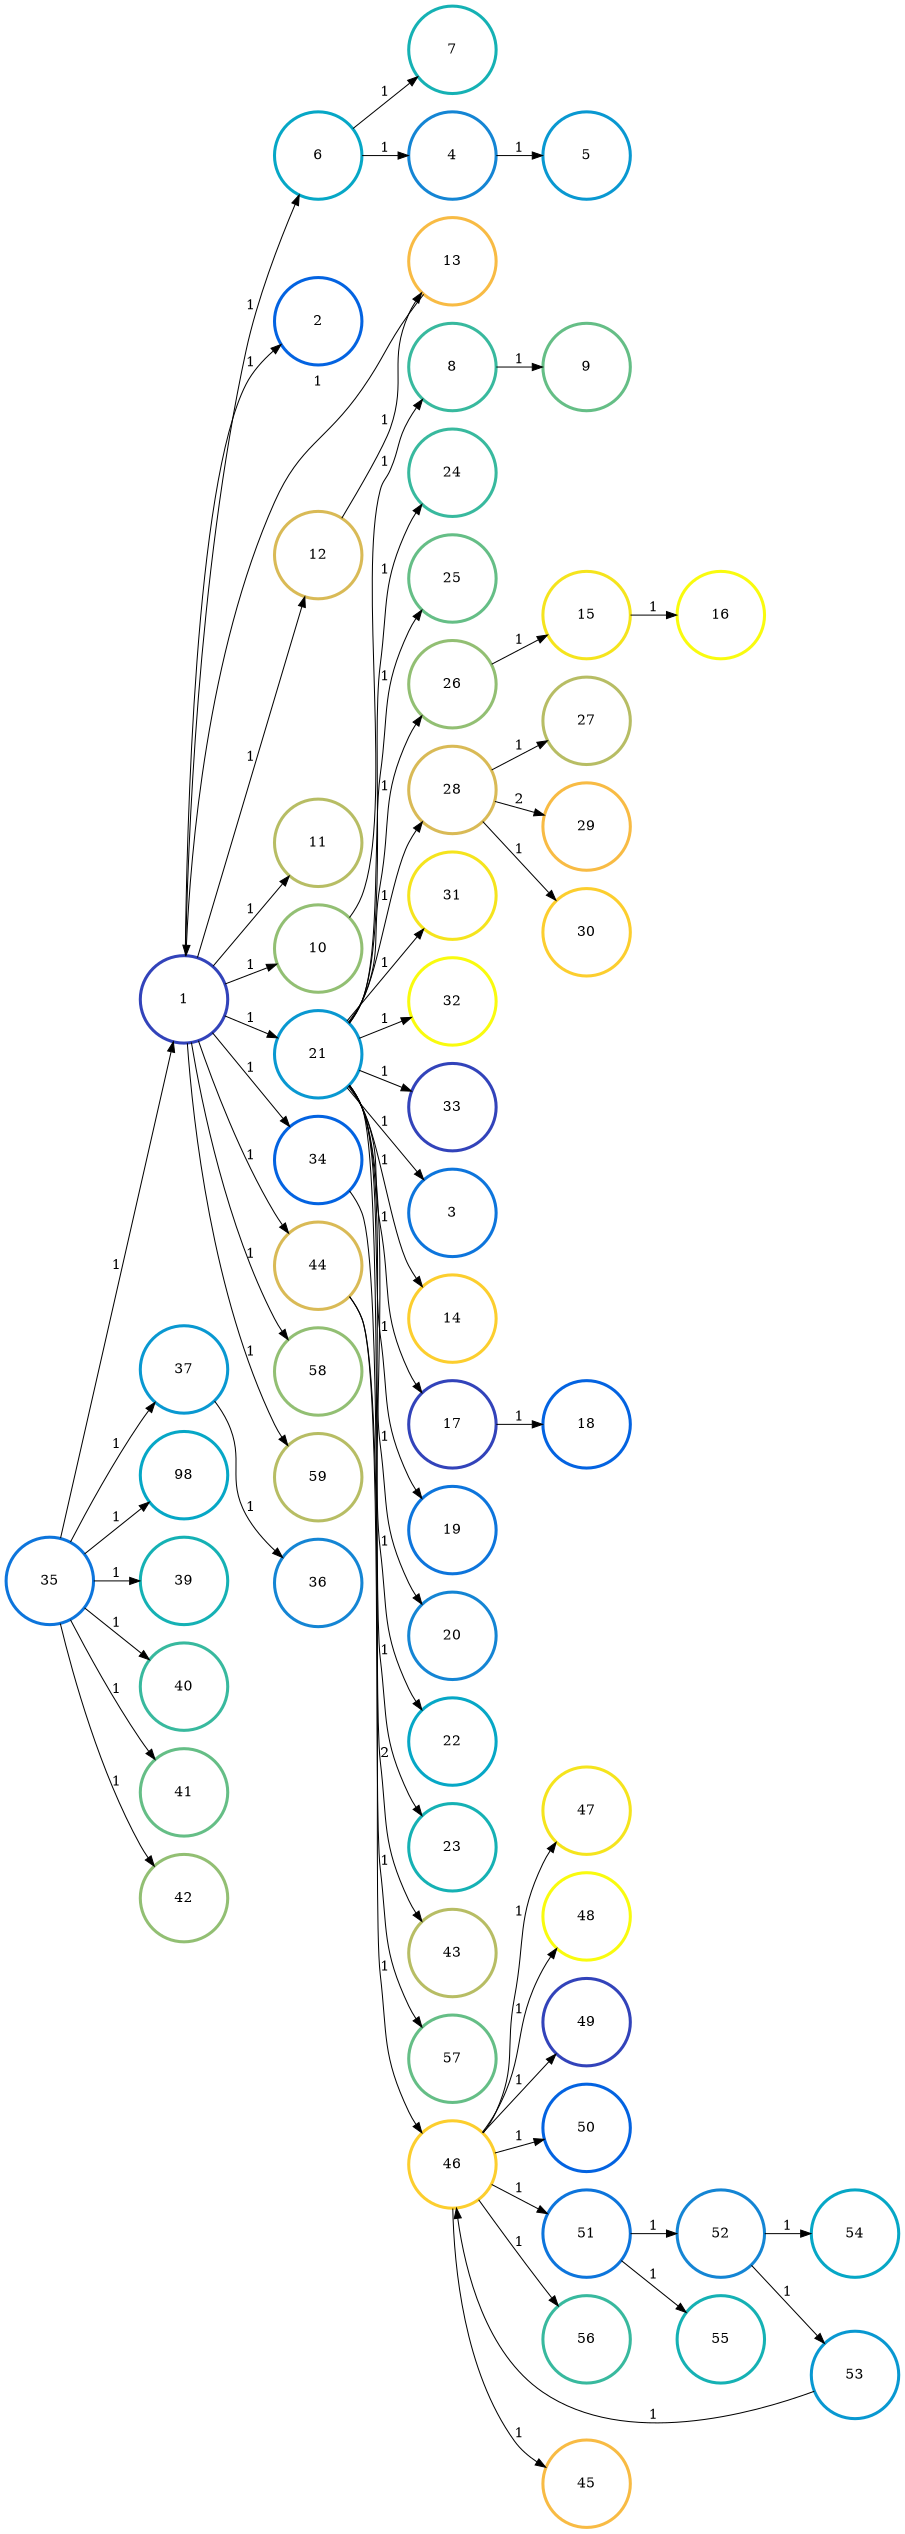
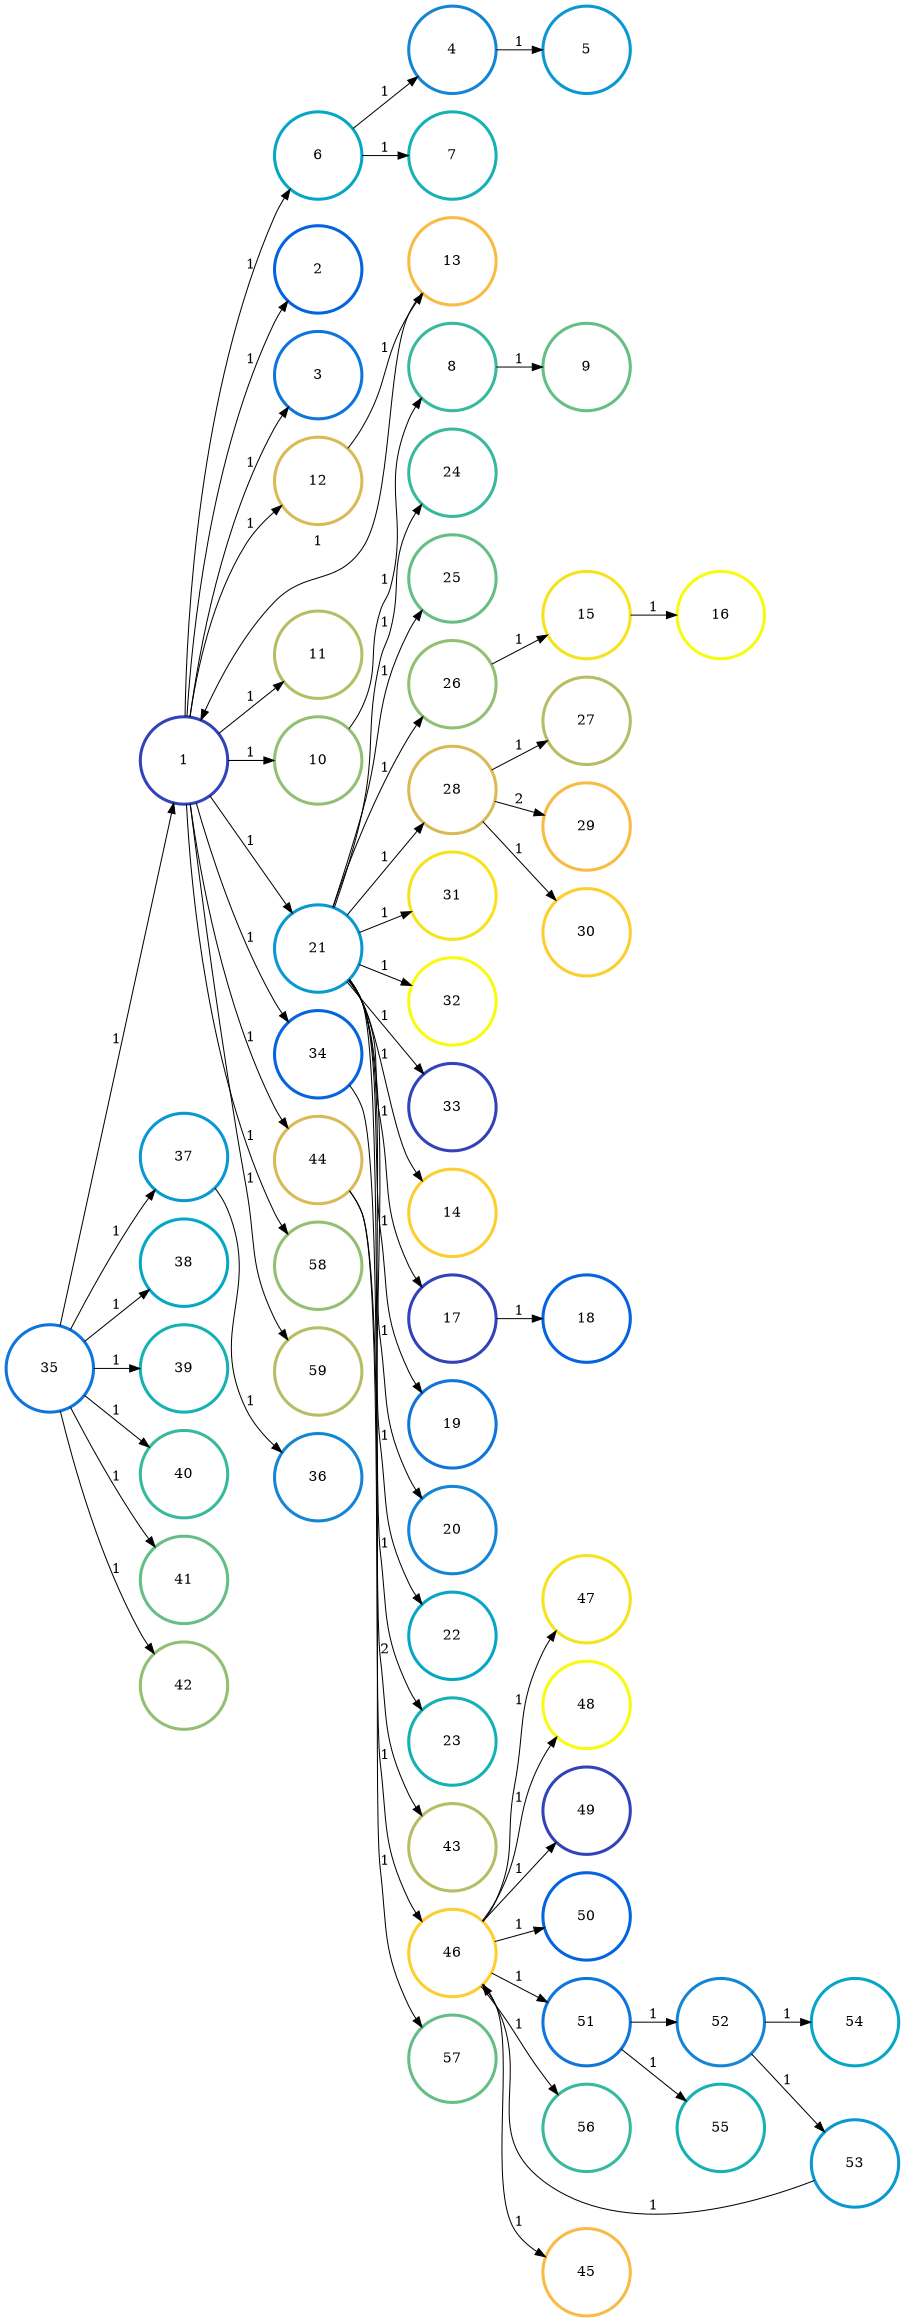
  digraph {
    rankdir=LR
    node [color="#3243BA" penwidth=3]
    edge [color=black penwidth=1]
    n1 [height=1.2 label=1 width=1.2]
    n2 [color="#0363E1" height=1.2 label=2 width=1.2]
    n3 [color="#0D75DC" height=1.2 label=3 width=1.2]
    n4 [color="#06A7C6" height=1.2 label=6 width=1.2]
    n5 [color="#92BF73" height=1.2 label=10 width=1.2]
    n6 [color="#B7BD64" height=1.2 label=11 width=1.2]
    n7 [color="#D9BA56" height=1.2 label=12 width=1.2]
    n8 [color="#0998D1" height=1.2 label=21 width=1.2]
    n9 [color="#0363E1" height=1.2 label=34 width=1.2]
    n10 [color="#D9BA56" height=1.2 label=44 width=1.2]
    n11 [color="#92BF73" height=1.2 label=58 width=1.2]
    n12 [color="#B7BD64" height=1.2 label=59 width=1.2]
    n13 [color="#1485D4" height=1.2 label=4 width=1.2]
    n14 [color="#15B1B4" height=1.2 label=7 width=1.2]
    n15 [color="#38B99E" height=1.2 label=8 width=1.2]
    n16 [color="#F8BB44" height=1.2 label=13 width=1.2]
    n17 [color="#FCCE2E" height=1.2 label=14 width=1.2]
    n18 [height=1.2 label=17 width=1.2]
    n19 [color="#0D75DC" height=1.2 label=19 width=1.2]
    n20 [color="#1485D4" height=1.2 label=20 width=1.2]
    n21 [color="#06A7C6" height=1.2 label=22 width=1.2]
    n22 [color="#15B1B4" height=1.2 label=23 width=1.2]
    n23 [color="#38B99E" height=1.2 label=24 width=1.2]
    n24 [color="#65BE86" height=1.2 label=25 width=1.2]
    n25 [color="#92BF73" height=1.2 label=26 width=1.2]
    n26 [color="#D9BA56" height=1.2 label=28 width=1.2]
    n27 [color="#F5E41D" height=1.2 label=31 width=1.2]
    n28 [color="#F9FB0E" height=1.2 label=32 width=1.2]
    n29 [height=1.2 label=33 width=1.2]
    n30 [color="#B7BD64" height=1.2 label=43 width=1.2]
    n31 [color="#FCCE2E" height=1.2 label=46 width=1.2]
    n32 [color="#65BE86" height=1.2 label=57 width=1.2]
    n33 [color="#0998D1" height=1.2 label=5 width=1.2]
    n34 [color="#65BE86" height=1.2 label=9 width=1.2]
    n35 [color="#F5E41D" height=1.2 label=15 width=1.2]
    n36 [color="#F9FB0E" height=1.2 label=16 width=1.2]
    n37 [color="#0363E1" height=1.2 label=18 width=1.2]
    n38 [color="#B7BD64" height=1.2 label=27 width=1.2]
    n39 [color="#F8BB44" height=1.2 label=29 width=1.2]
    n40 [color="#FCCE2E" height=1.2 label=30 width=1.2]
    n41 [color="#0D75DC" height=1.2 label=35 width=1.2]
    n42 [color="#0998D1" height=1.2 label=37 width=1.2]
-   n43 [color="#06A7C6" height=1.2 label=98 width=1.2]
+   n43 [color="#06A7C6" height=1.2 label=38 width=1.2]
    n44 [color="#15B1B4" height=1.2 label=39 width=1.2]
    n45 [color="#38B99E" height=1.2 label=40 width=1.2]
    n46 [color="#65BE86" height=1.2 label=41 width=1.2]
    n47 [color="#92BF73" height=1.2 label=42 width=1.2]
    n48 [color="#1485D4" height=1.2 label=36 width=1.2]
    n49 [color="#F8BB44" height=1.2 label=45 width=1.2]
    n50 [color="#F5E41D" height=1.2 label=47 width=1.2]
    n51 [color="#F9FB0E" height=1.2 label=48 width=1.2]
    n52 [height=1.2 label=49 width=1.2]
    n53 [color="#0363E1" height=1.2 label=50 width=1.2]
    n54 [color="#0D75DC" height=1.2 label=51 width=1.2]
    n55 [color="#38B99E" height=1.2 label=56 width=1.2]
    n56 [color="#1485D4" height=1.2 label=52 width=1.2]
    n57 [color="#15B1B4" height=1.2 label=55 width=1.2]
    n58 [color="#0998D1" height=1.2 label=53 width=1.2]
    n59 [color="#06A7C6" height=1.2 label=54 width=1.2]
    n1 -> n2 [label=1]
-   n8 -> n3 [label=1]
+   n1 -> n3 [label=1]
    n1 -> n4 [label=1]
    n1 -> n5 [label=1]
    n1 -> n6 [label=1]
    n1 -> n7 [label=1]
    n1 -> n8 [label=1]
    n1 -> n9 [label=1]
    n1 -> n10 [label=1]
    n1 -> n11 [label=1]
    n1 -> n12 [label=1]
    n4 -> n13 [label=1]
    n4 -> n14 [label=1]
    n5 -> n15 [label=1]
    n7 -> n16 [label=1]
    n8 -> n17 [label=1]
    n8 -> n18 [label=1]
    n8 -> n19 [label=1]
    n8 -> n20 [label=1]
    n8 -> n21 [label=1]
    n8 -> n22 [label=1]
    n8 -> n23 [label=1]
    n8 -> n24 [label=1]
    n8 -> n25 [label=1]
    n8 -> n26 [label=1]
    n8 -> n27 [label=1]
    n8 -> n28 [label=1]
    n8 -> n29 [label=1]
    n9 -> n30 [label=2]
    n10 -> n31 [label=1]
    n10 -> n32 [label=1]
    n13 -> n33 [label=1]
    n15 -> n34 [label=1]
    n16 -> n1 [label=1]
    n18 -> n37 [label=1]
    n25 -> n35 [label=1]
    n26 -> n38 [label=1]
    n26 -> n39 [label=2]
    n26 -> n40 [label=1]
    n31 -> n49 [label=1]
    n31 -> n50 [label=1]
    n31 -> n51 [label=1]
    n31 -> n52 [label=1]
    n31 -> n53 [label=1]
    n31 -> n54 [label=1]
    n31 -> n55 [label=1]
    n35 -> n36 [label=1]
    n41 -> n1 [label=1]
    n41 -> n42 [label=1]
    n41 -> n43 [label=1]
    n41 -> n44 [label=1]
    n41 -> n45 [label=1]
    n41 -> n46 [label=1]
    n41 -> n47 [label=1]
    n42 -> n48 [label=1]
    n54 -> n56 [label=1]
    n54 -> n57 [label=1]
    n56 -> n58 [label=1]
    n56 -> n59 [label=1]
    n58 -> n31 [label=1]
  }
